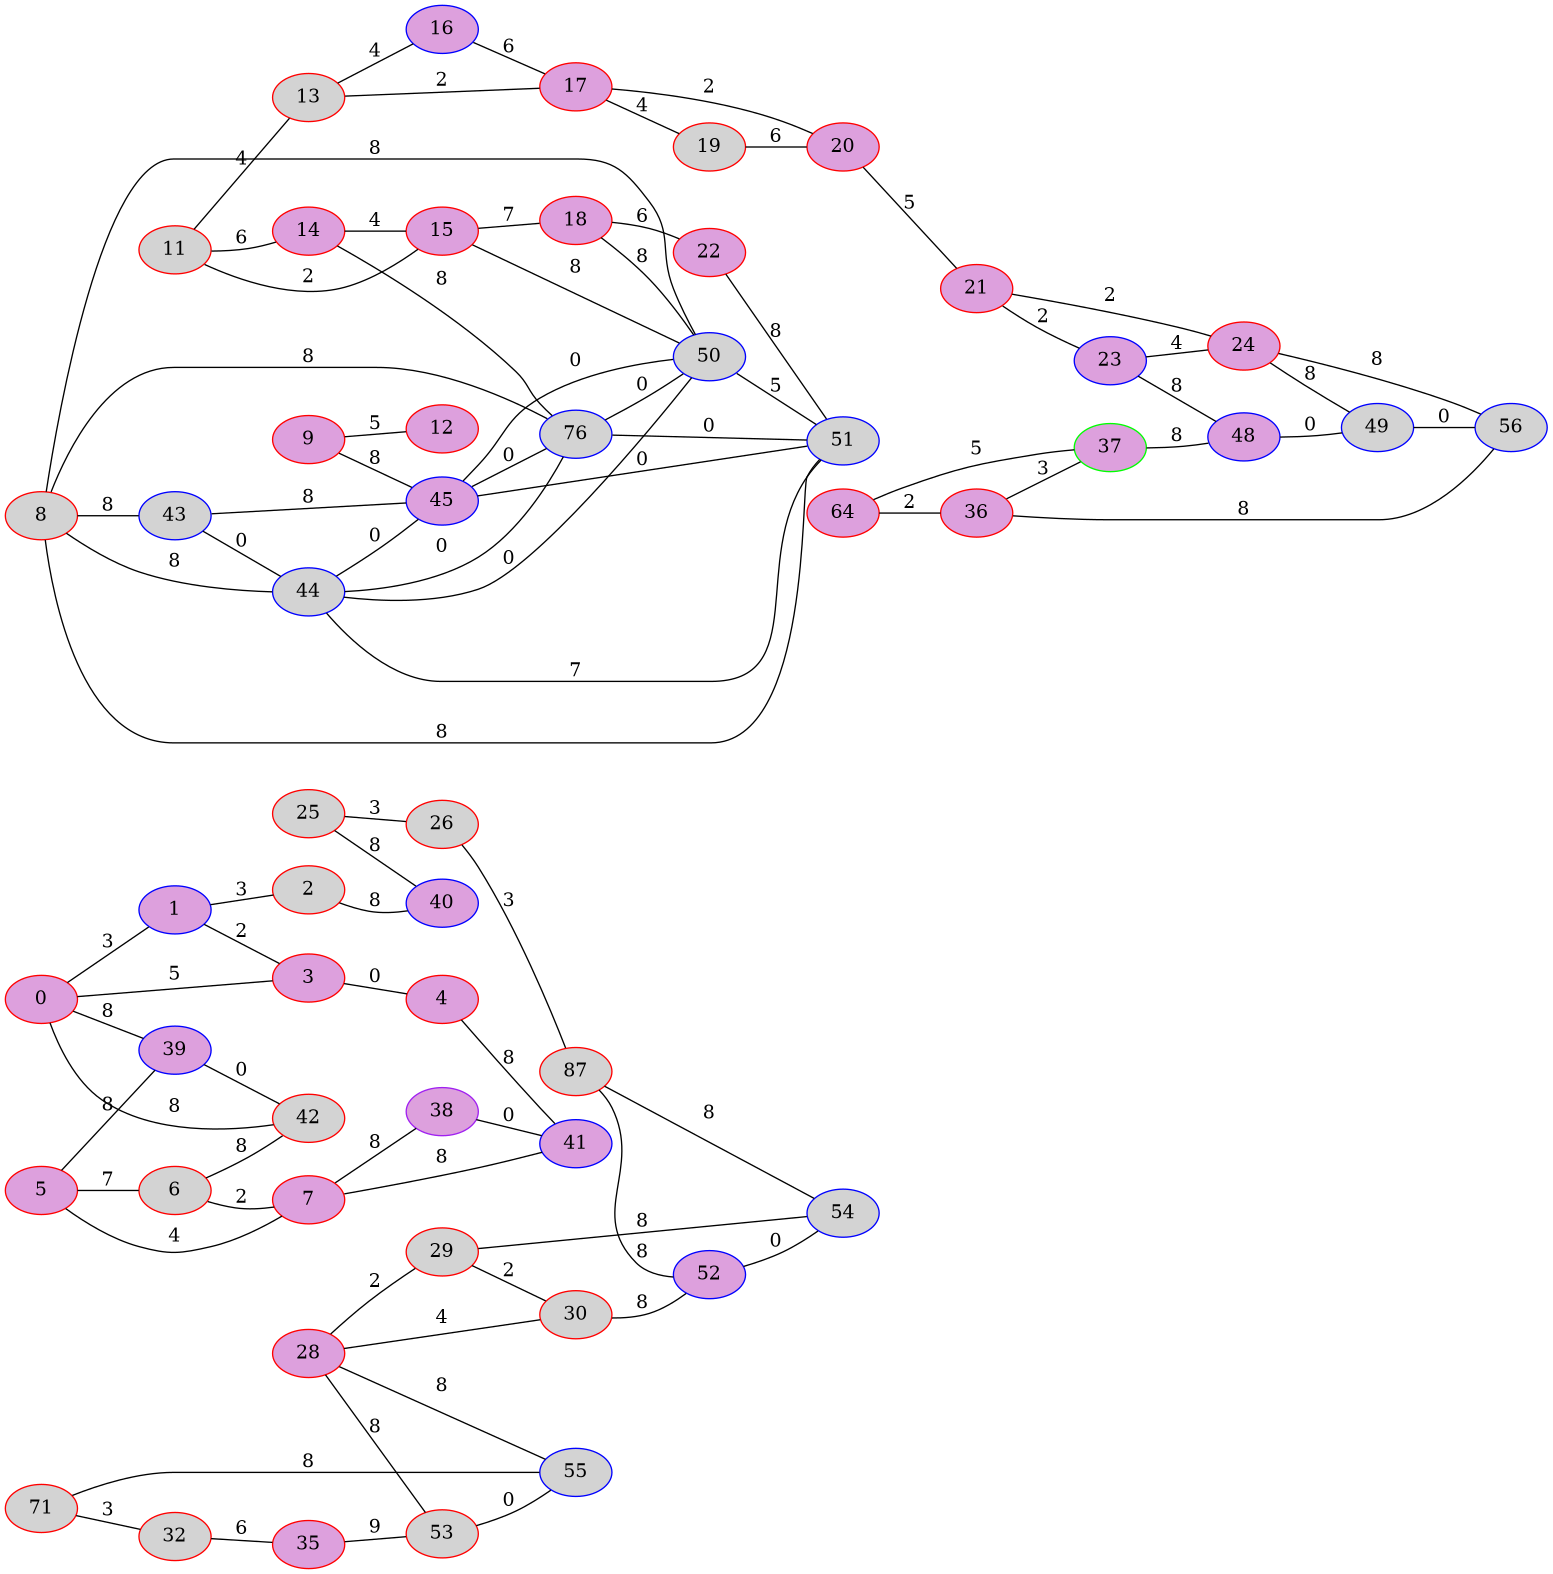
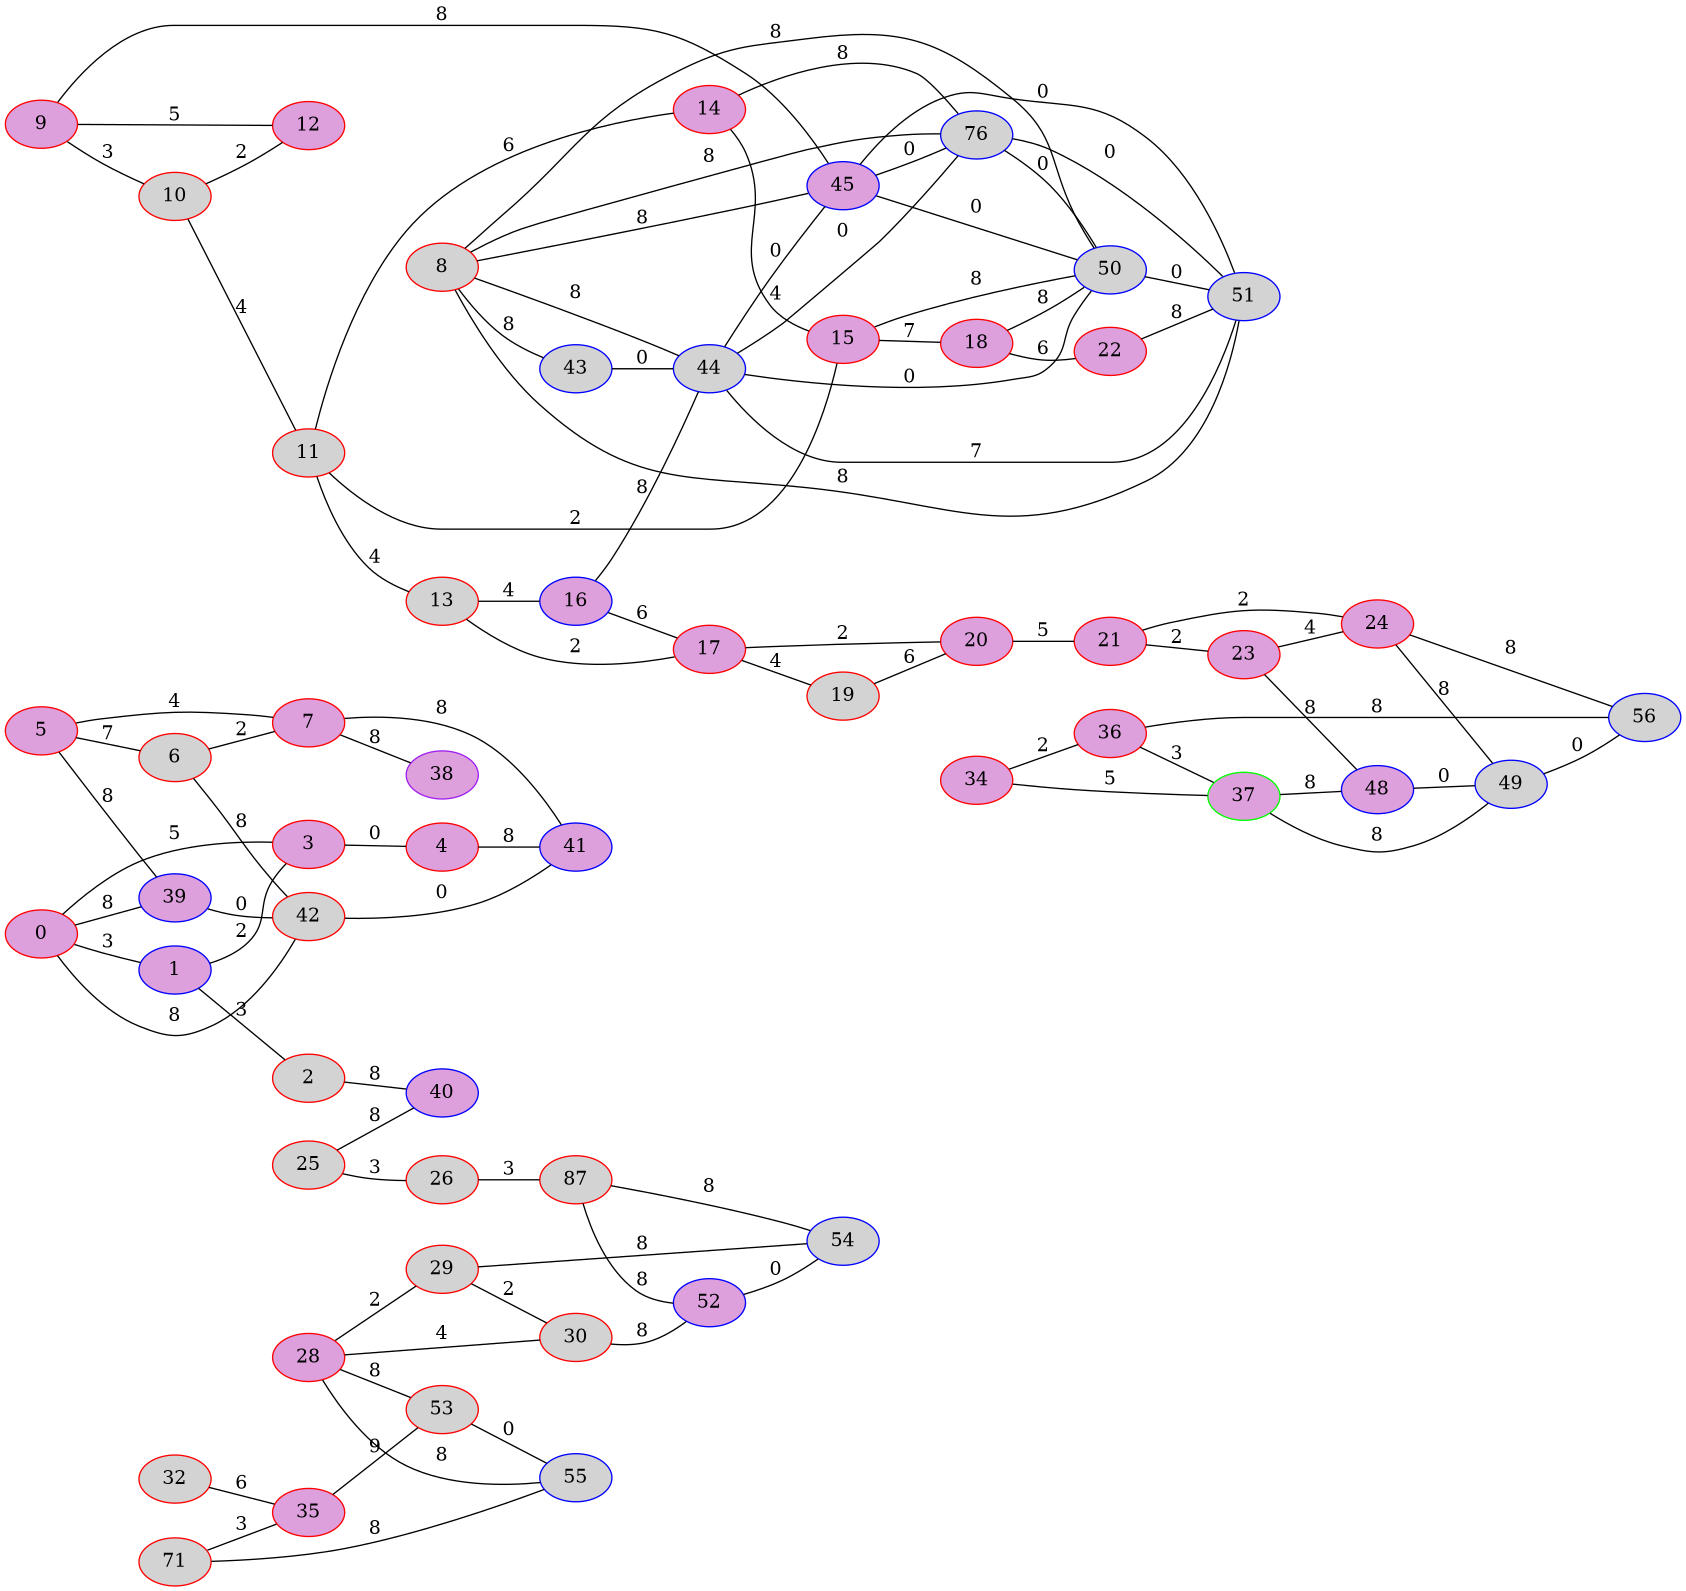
  graph {
    rankdir=LR
    node [color=red fillcolor=plum style=filled weight=1]
    1 [color=blue]
    0
    3
    39 [color=blue weight=3]
    42 [fillcolor=lightgrey weight=3]
    2 [fillcolor=lightgrey]
    4
    40 [color=blue weight=3]
    41 [color=blue weight=3]
    5
    6 [fillcolor=lightgrey]
    7
    38 [color=purple weight=4]
    8 [fillcolor=lightgrey]
    43 [color=blue fillcolor=lightgrey weight=3]
    44 [color=blue fillcolor=lightgrey weight=3]
    45 [color=blue weight=3]
    n18 [color=blue fillcolor=lightgrey label=76 weight=3]
    50 [color=blue fillcolor=lightgrey weight=3]
    51 [color=blue fillcolor=lightgrey weight=3]
    9
+   10 [fillcolor=lightgrey]
    12
    11 [fillcolor=lightgrey]
    14
    15
    13 [fillcolor=lightgrey]
    18
    16 [color=blue]
    17
    19 [fillcolor=lightgrey]
    20
    22
    21
-   23 [color=blue]
+   23
    24
    48 [color=blue weight=3]
    49 [color=blue fillcolor=lightgrey weight=3]
    56 [color=blue fillcolor=lightgrey weight=3]
    25 [fillcolor=lightgrey]
    26 [fillcolor=lightgrey]
    n42 [fillcolor=lightgrey label=87]
    52 [color=blue weight=3]
    54 [color=blue fillcolor=lightgrey weight=3]
    29 [fillcolor=lightgrey]
    28
    30 [fillcolor=lightgrey]
    53 [fillcolor=lightgrey weight=3]
    55 [color=blue fillcolor=lightgrey weight=3]
    n50 [fillcolor=lightgrey label=71]
    32 [fillcolor=lightgrey]
    35
-   34 [label=64]
+   34
    36
    37 [color=green weight=2]
    1 -- 3 [label=2]
    1 -- 2 [label=3]
    0 -- 1 [label=3]
    0 -- 3 [label=5]
    0 -- 39 [label=8]
    0 -- 42 [label=8]
    3 -- 4 [label=0]
    39 -- 42 [label=0]
    2 -- 40 [label=8]
    4 -- 41 [label=8]
    5 -- 39 [label=8]
    5 -- 6 [label=7]
    5 -- 7 [label=4]
    6 -- 42 [label=8]
    6 -- 7 [label=2]
    7 -- 41 [label=8]
    7 -- 38 [label=8]
-   38 -- 41 [label=0]
+   42 -- 41 [label=0]
    8 -- 43 [label=8]
    8 -- 44 [label=8]
-   43 -- 45 [label=8]
+   8 -- 45 [label=8]
    8 -- n18 [label=8]
    8 -- 50 [label=8]
    8 -- 51 [label=8]
    43 -- 44 [label=0]
    44 -- 45 [label=0]
    44 -- n18 [label=0]
    44 -- 50 [label=0]
    44 -- 51 [label=7]
    45 -- n18 [label=0]
    45 -- 50 [label=0]
    45 -- 51 [label=0]
    n18 -- 50 [label=0]
    n18 -- 51 [label=0]
-   50 -- 51 [label=5]
+   50 -- 51 [label=0]
    9 -- 45 [label=8]
+   9 -- 10 [label=3]
    9 -- 12 [label=5]
+   10 -- 12 [label=2]
+   10 -- 11 [label=4]
    11 -- 14 [label=6]
    11 -- 15 [label=2]
    11 -- 13 [label=4]
    14 -- n18 [label=8]
    14 -- 15 [label=4]
    15 -- 50 [label=8]
    15 -- 18 [label=7]
    13 -- 16 [label=4]
    13 -- 17 [label=2]
    18 -- 50 [label=8]
    18 -- 22 [label=6]
+   16 -- 44 [label=8]
    16 -- 17 [label=6]
    17 -- 19 [label=4]
    17 -- 20 [label=2]
    19 -- 20 [label=6]
    20 -- 21 [label=5]
    22 -- 51 [label=8]
    21 -- 23 [label=2]
    21 -- 24 [label=2]
    23 -- 24 [label=4]
    23 -- 48 [label=8]
    24 -- 49 [label=8]
    24 -- 56 [label=8]
    48 -- 49 [label=0]
    49 -- 56 [label=0]
    25 -- 40 [label=8]
    25 -- 26 [label=3]
    26 -- n42 [label=3]
    n42 -- 52 [label=8]
    n42 -- 54 [label=8]
    52 -- 54 [label=0]
    29 -- 54 [label=8]
    29 -- 30 [label=2]
    28 -- 29 [label=2]
    28 -- 30 [label=4]
    28 -- 53 [label=8]
    28 -- 55 [label=8]
    30 -- 52 [label=8]
    53 -- 55 [label=0]
    n50 -- 55 [label=8]
-   n50 -- 32 [label=3]
+   n50 -- 35 [label=3]
    32 -- 35 [label=6]
    35 -- 53 [label=9]
    34 -- 36 [label=2]
    34 -- 37 [label=5]
    36 -- 56 [label=8]
    36 -- 37 [label=3]
    37 -- 48 [label=8]
+   37 -- 49 [label=8]
  }
